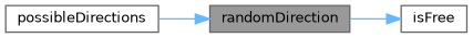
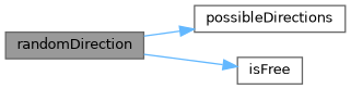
  digraph {
    rankdir=LR
    node [color=grey40 fillcolor=white fontname=Helvetica fontsize=10 shape=box style=filled]
    edge [color=steelblue1 fontname=Helvetica fontsize=10 labelfontname=Helvetica labelfontsize=10 style=solid]
    n1 [color=gray40 fillcolor=grey60 fontcolor=black height=0.2 label=randomDirection width=0.4]
    n2 [height=0.2 label=possibleDirections width=0.4]
    n3 [height=0.2 label=isFree width=0.4]
-   n2 -> n1
+   n1 -> n2
    n1 -> n3
  }
